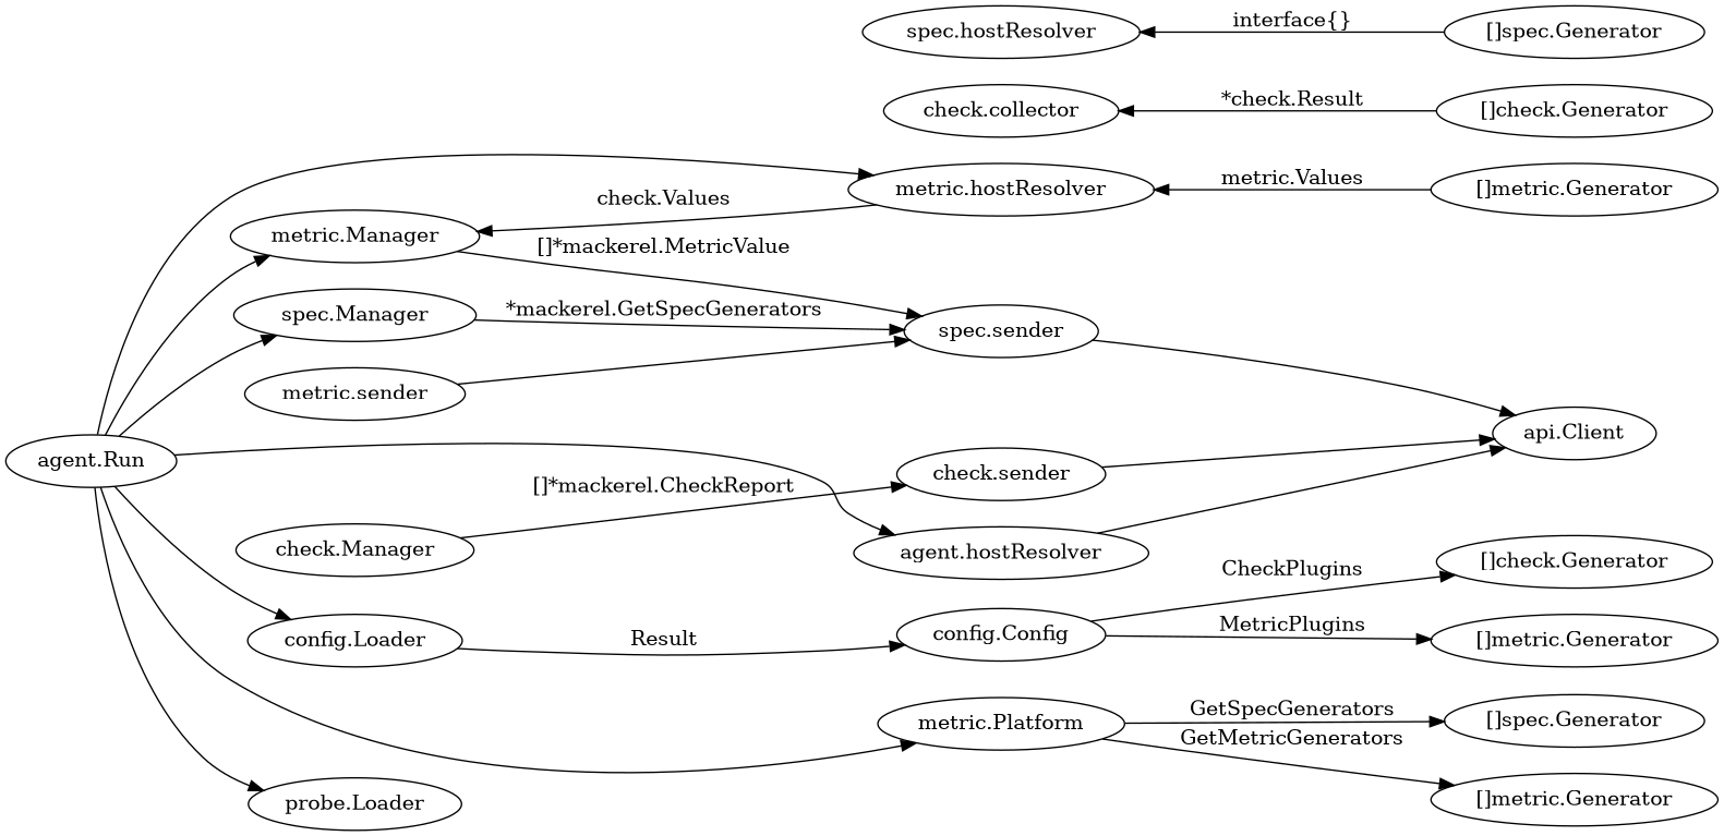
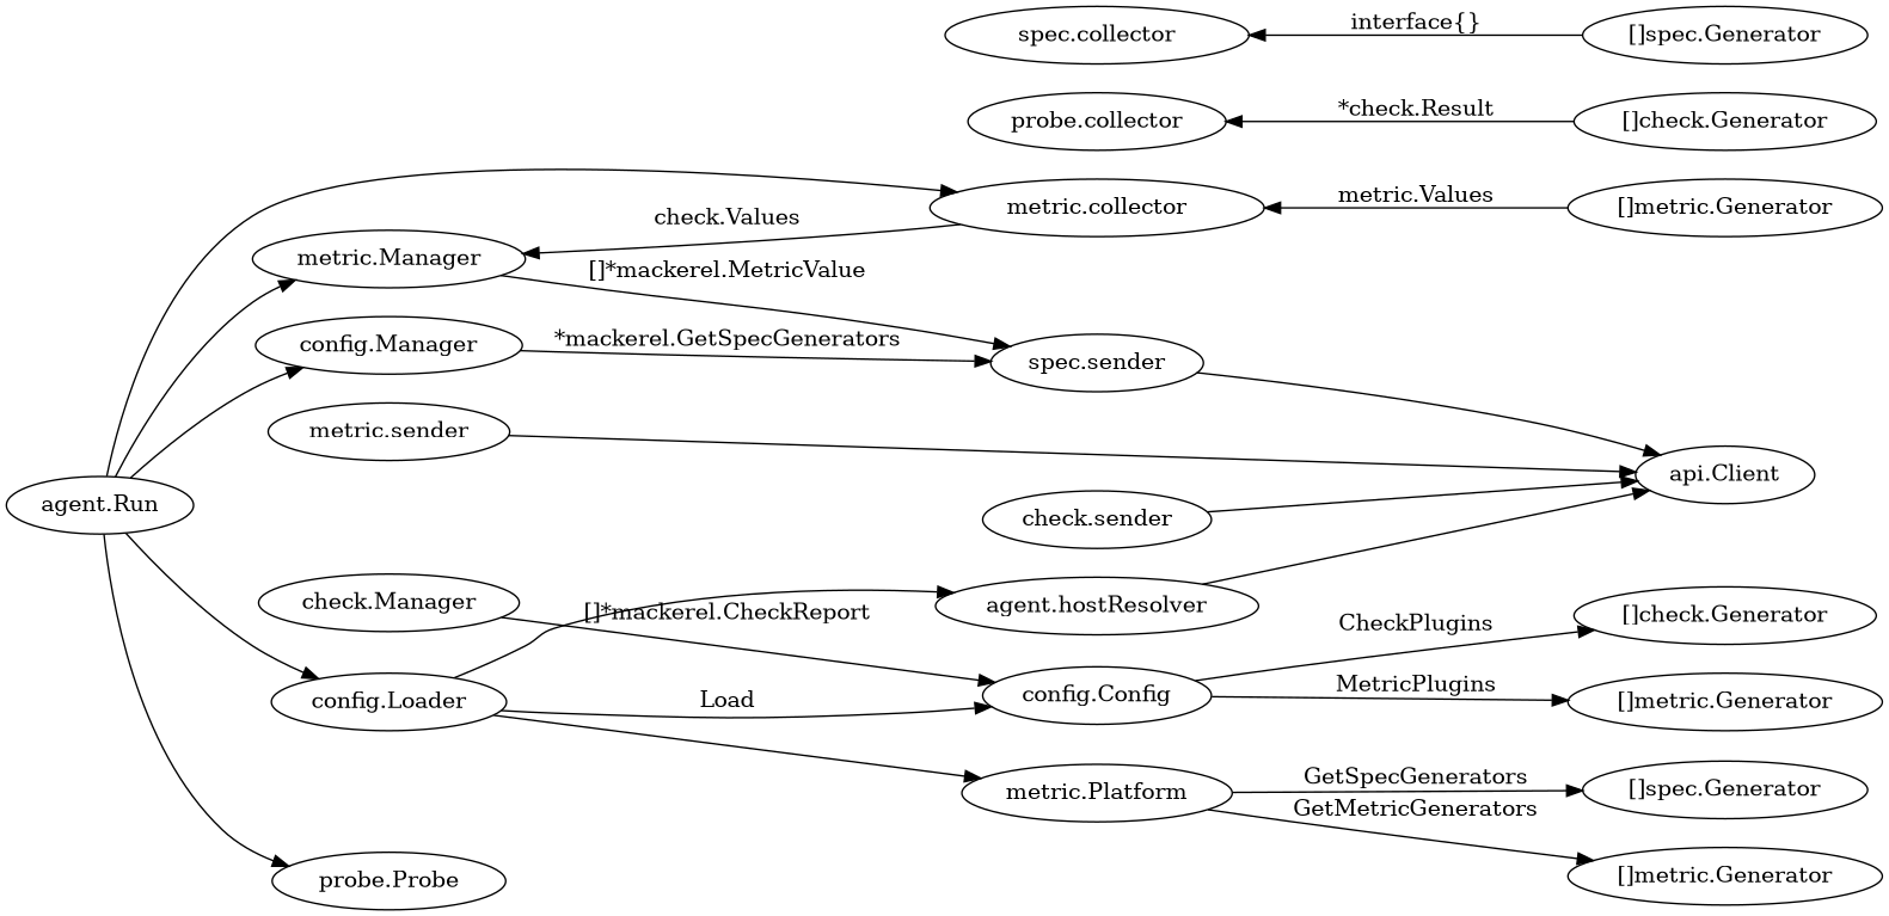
  digraph {
    rankdir=LR
    "[]metric.Generator"
    n2 [label="[]metric.Generator"]
    n3 [label="[]metric.Generator"]
    "[]check.Generator"
    n5 [label="[]check.Generator"]
    "[]spec.Generator"
    n7 [label="[]spec.Generator"]
    "check.Manager"
-   "check.collector"
+   "check.collector" [label="probe.collector"]
    "check.sender"
    "metric.Manager"
-   "metric.collector" [label="metric.hostResolver"]
+   "metric.collector"
    "metric.sender"
-   "spec.Manager"
-   "spec.collector" [label="spec.hostResolver"]
+   "spec.Manager" [label="config.Manager"]
+   "spec.collector"
    "spec.sender"
    "config.Loader"
    "config.Config"
-   "probe.Probe" [label="probe.Loader"]
+   "probe.Probe"
    n20 [label="metric.Platform"]
    "api.Client"
    "agent.Run"
    "agent.hostResolver"
    subgraph sub_1 {
      rank=same
      "[]metric.Generator"
      n2
      n3
    }
    subgraph sub_2 {
      rank=same
      "[]check.Generator"
      n5
    }
    subgraph sub_3 {
      rank=same
      "[]spec.Generator"
      n7
    }
    subgraph sub_4 {
      label=check
      "[]check.Generator"
      "check.Manager"
      "check.collector"
      "check.sender"
    }
    subgraph sub_5 {
      label=metric
      "[]metric.Generator"
      "metric.Manager"
      "metric.collector"
      "metric.sender"
    }
    subgraph sub_6 {
      label=spec
      "[]spec.Generator"
      "spec.Manager"
      "spec.collector"
      "spec.sender"
    }
    subgraph sub_7 {
      label=config
      n2
      n5
      "config.Loader"
      "config.Config"
    }
    subgraph sub_8 {
      label=probe
      "config.Config"
      "probe.Probe"
    }
    subgraph sub_9 {
      label=platform
      n3
      n7
      n20
    }
-   "check.Manager" -> "check.sender" [label="[]*mackerel.CheckReport"]
+   "check.Manager" -> "config.Config" [label="[]*mackerel.CheckReport"]
    "check.collector" -> "[]check.Generator" [dir=back label="*check.Result"]
    "check.sender" -> "api.Client"
    "metric.Manager" -> "metric.collector" [dir=back label="check.Values"]
    "metric.Manager" -> "spec.sender" [label="[]*mackerel.MetricValue"]
    "metric.collector" -> "[]metric.Generator" [dir=back label="metric.Values"]
-   "metric.sender" -> "spec.sender"
+   "metric.sender" -> "api.Client"
    "spec.Manager" -> "spec.sender" [label="*mackerel.GetSpecGenerators"]
    "spec.collector" -> "[]spec.Generator" [dir=back label="interface{}"]
    "spec.sender" -> "api.Client"
-   "config.Loader" -> "config.Config" [label=Result]
+   "config.Loader" -> "config.Config" [label=Load]
    "config.Config" -> n2 [label=MetricPlugins]
    "config.Config" -> n5 [label=CheckPlugins]
    n20 -> n3 [label=GetMetricGenerators]
    n20 -> n7 [label=GetSpecGenerators]
    "agent.Run" -> "metric.Manager"
    "agent.Run" -> "metric.collector"
    "agent.Run" -> "spec.Manager"
    "agent.Run" -> "config.Loader"
    "agent.Run" -> "probe.Probe"
-   "agent.Run" -> n20
-   "agent.Run" -> "agent.hostResolver"
+   "config.Loader" -> n20
+   "config.Loader" -> "agent.hostResolver"
    "agent.hostResolver" -> "api.Client"
  }
